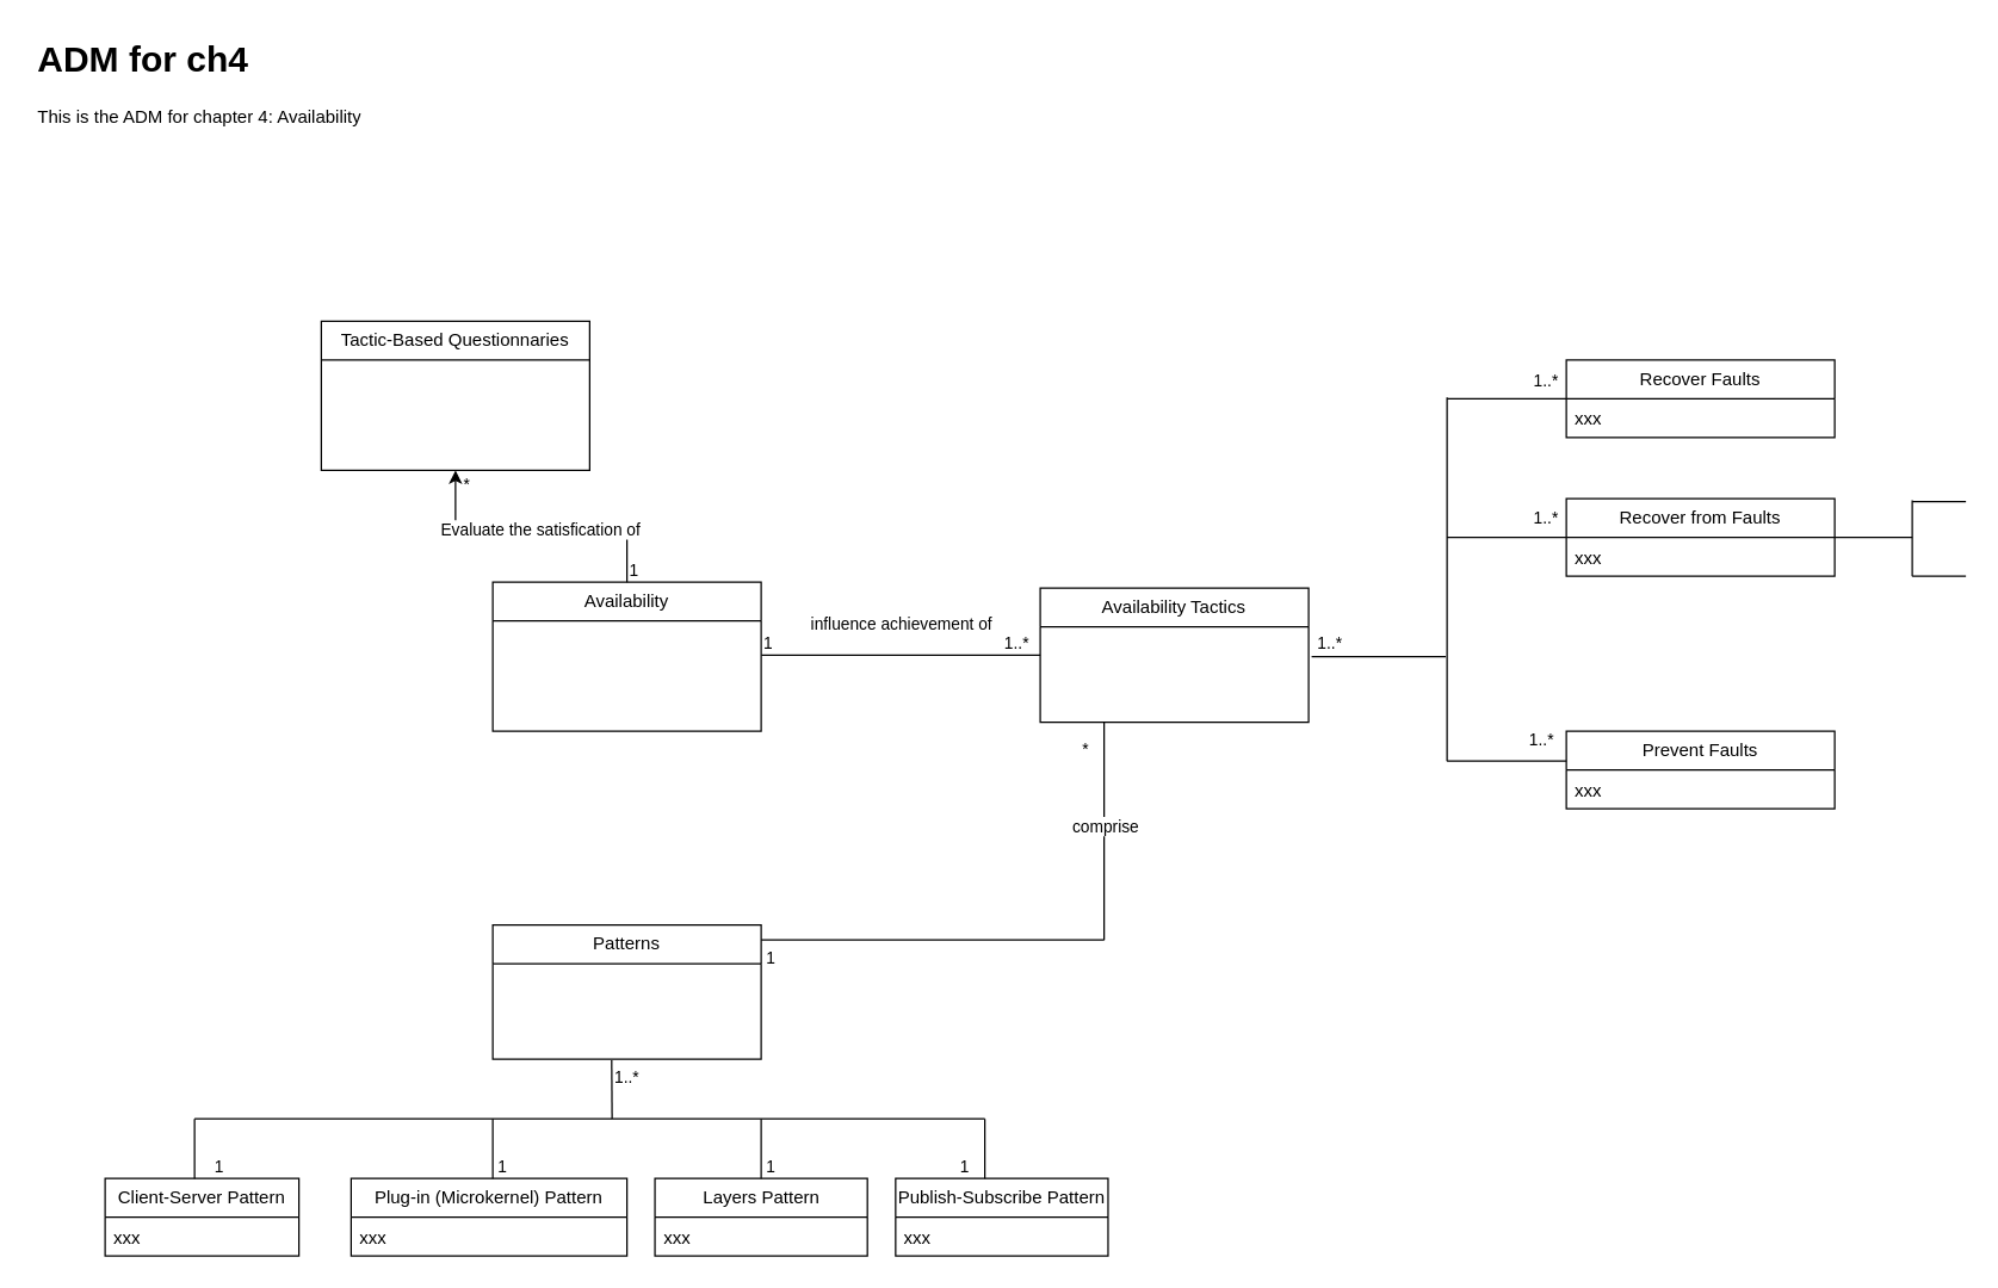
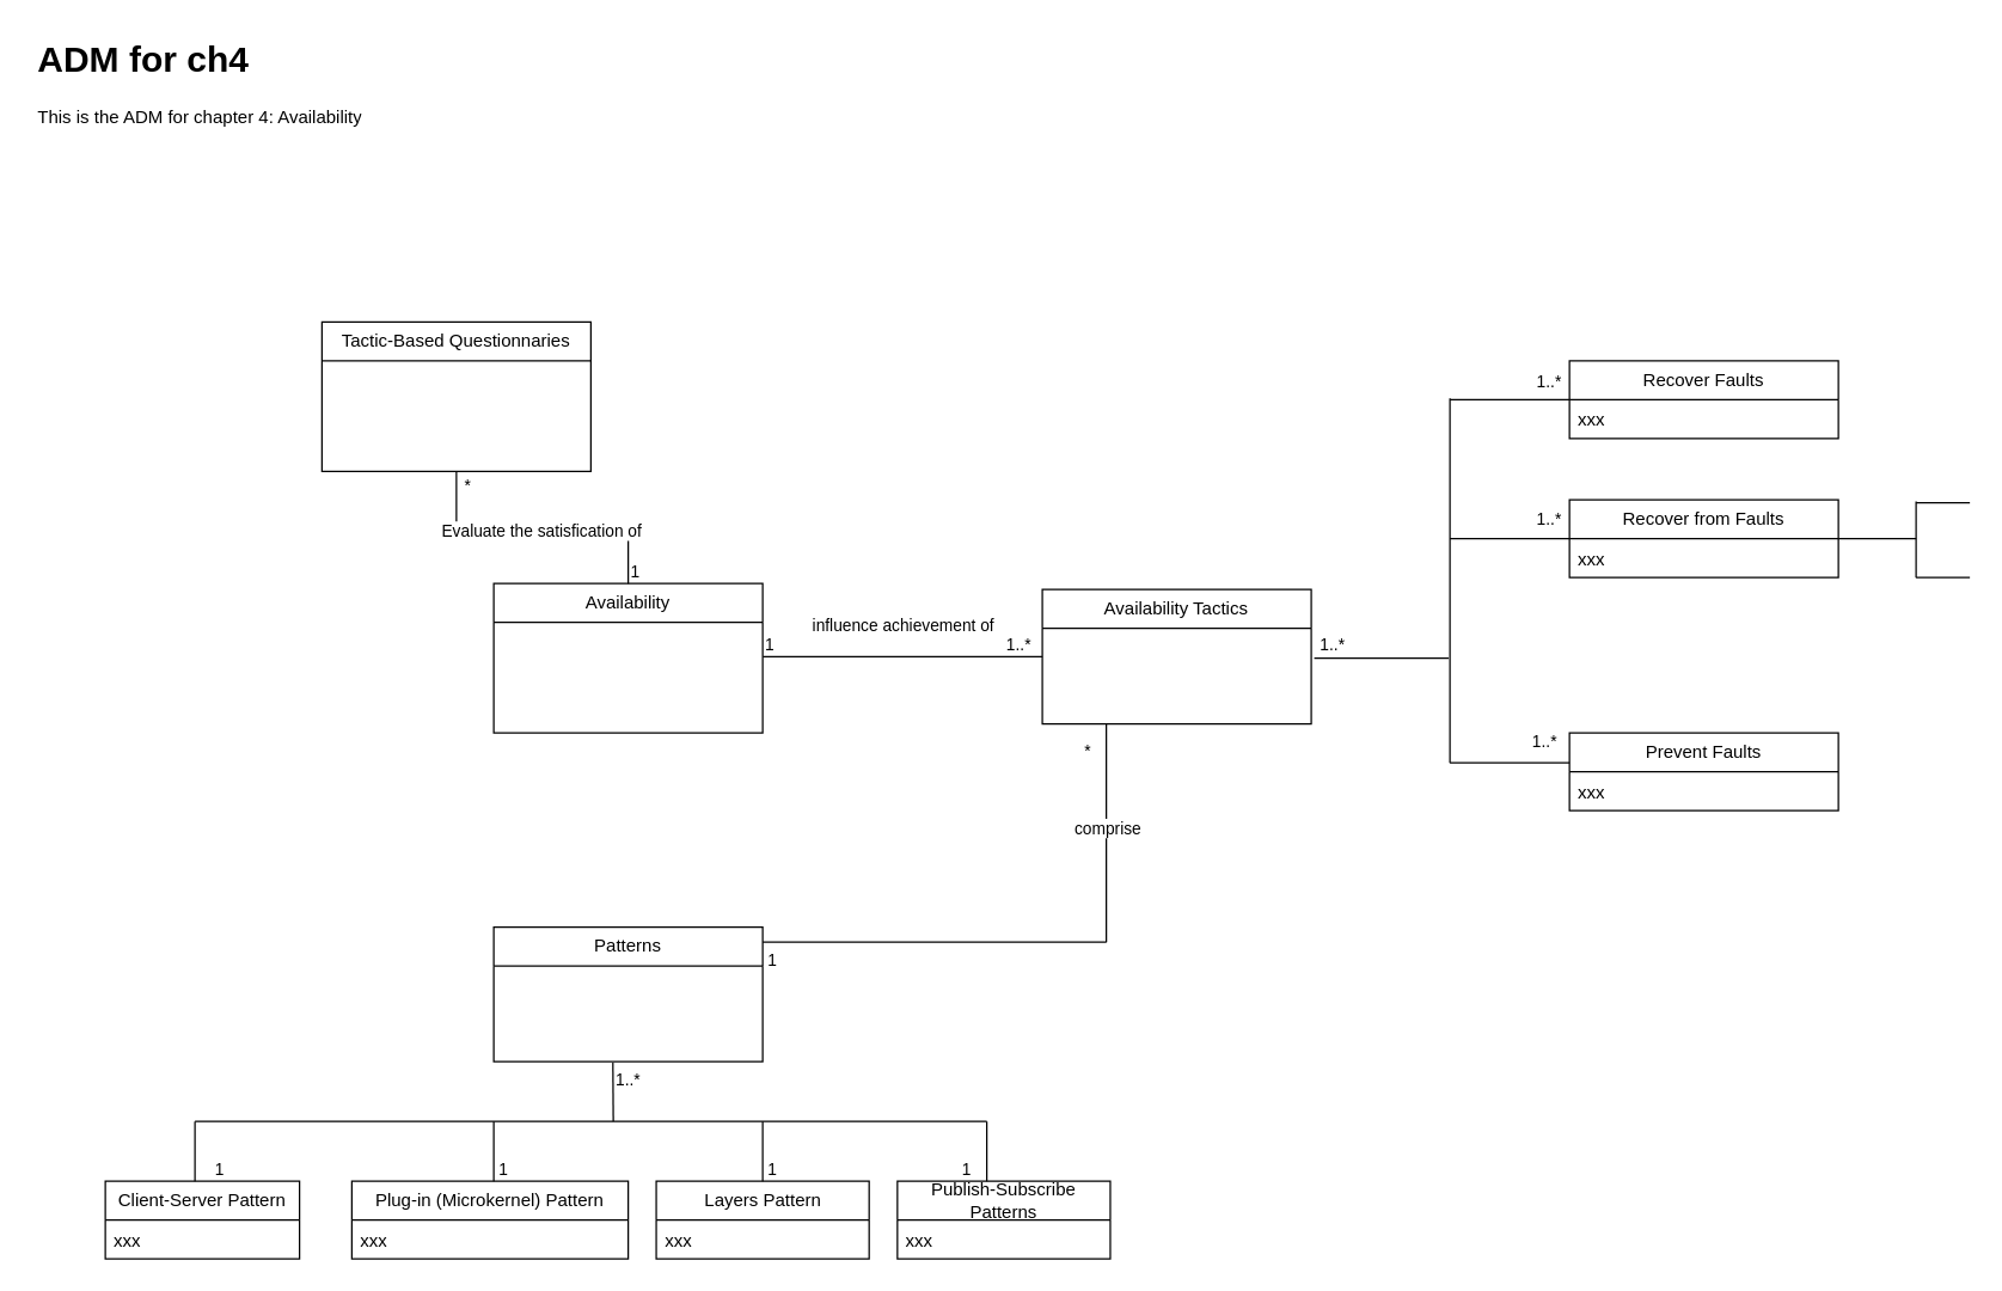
  <mxCell id="0" />
  <mxCell id="1" parent="0" />
  <mxCell id="2" value="&lt;h1&gt;ADM for ch4&lt;/h1&gt;&lt;p&gt;This is the ADM for chapter 4: Availability&lt;/p&gt;" style="text;html=1;strokeColor=none;fillColor=none;spacing=5;spacingTop=-20;whiteSpace=wrap;overflow=hidden;rounded=0;" parent="1" vertex="1"><mxGeometry x="20" y="20" width="247" height="120" as="geometry" /></mxCell>
  <mxCell id="3" value="Availability" style="swimlane;fontStyle=0;childLayout=stackLayout;horizontal=1;startSize=26;fillColor=none;horizontalStack=0;resizeParent=1;resizeParentMax=0;resizeLast=0;collapsible=1;marginBottom=0;whiteSpace=wrap;html=1;" parent="1" vertex="1"><mxGeometry x="330" y="390" width="180" height="100" as="geometry" /></mxCell>
  <mxCell id="4" value="Tactic-Based Questionnaries" style="swimlane;fontStyle=0;childLayout=stackLayout;horizontal=1;startSize=26;fillColor=none;horizontalStack=0;resizeParent=1;resizeParentMax=0;resizeLast=0;collapsible=1;marginBottom=0;whiteSpace=wrap;html=1;" parent="1" vertex="1"><mxGeometry x="215" y="215" width="180" height="100" as="geometry" /></mxCell>
  <mxCell id="5" value="Patterns" style="swimlane;fontStyle=0;childLayout=stackLayout;horizontal=1;startSize=26;fillColor=none;horizontalStack=0;resizeParent=1;resizeParentMax=0;resizeLast=0;collapsible=1;marginBottom=0;whiteSpace=wrap;html=1;" parent="1" vertex="1"><mxGeometry x="330" y="620" width="180" height="90" as="geometry" /></mxCell>
- <mxCell id="6" value="" style="endArrow=classic;html=1;edgeStyle=orthogonalEdgeStyle;rounded=0;exitX=0.5;exitY=0;exitDx=0;exitDy=0;" parent="1" source="3" target="4" edge="1"><mxGeometry relative="1" as="geometry"><mxPoint x="410.08" y="300" as="sourcePoint" /><mxPoint x="570.08" y="300" as="targetPoint" /></mxGeometry></mxCell>
+ <mxCell id="6" value="" style="endArrow=none;html=1;edgeStyle=orthogonalEdgeStyle;rounded=0;exitX=0.5;exitY=0;exitDx=0;exitDy=0;" parent="1" source="3" target="4" edge="1"><mxGeometry relative="1" as="geometry"><mxPoint x="410.08" y="300" as="sourcePoint" /><mxPoint x="570.08" y="300" as="targetPoint" /></mxGeometry></mxCell>
  <mxCell id="7" value="1" style="edgeLabel;resizable=0;html=1;align=left;verticalAlign=bottom;" parent="6" connectable="0" vertex="1"><mxGeometry x="-1" relative="1" as="geometry" /></mxCell>
  <mxCell id="8" value="*" style="edgeLabel;resizable=0;html=1;align=right;verticalAlign=bottom;" parent="6" connectable="0" vertex="1"><mxGeometry x="1" relative="1" as="geometry"><mxPoint x="10" y="18" as="offset" /></mxGeometry></mxCell>
  <mxCell id="9" value="Evaluate the satisfication of" style="edgeLabel;html=1;align=center;verticalAlign=middle;resizable=0;points=[];" parent="6" vertex="1" connectable="0"><mxGeometry x="0.012" y="2" relative="1" as="geometry"><mxPoint as="offset" /></mxGeometry></mxCell>
  <mxCell id="10" value="Availability Tactics" style="swimlane;fontStyle=0;childLayout=stackLayout;horizontal=1;startSize=26;fillColor=none;horizontalStack=0;resizeParent=1;resizeParentMax=0;resizeLast=0;collapsible=1;marginBottom=0;whiteSpace=wrap;html=1;" parent="1" vertex="1"><mxGeometry x="697.17" y="394" width="180" height="90" as="geometry" /></mxCell>
  <mxCell id="11" value="" style="endArrow=none;html=1;rounded=0;entryX=0;entryY=0.5;entryDx=0;entryDy=0;" parent="1" target="10" edge="1"><mxGeometry width="50" height="50" relative="1" as="geometry"><mxPoint x="510.17" y="439" as="sourcePoint" /><mxPoint x="639.17" y="439.156" as="targetPoint" /></mxGeometry></mxCell>
  <mxCell id="12" value="1" style="edgeLabel;resizable=0;html=1;align=left;verticalAlign=bottom;" parent="1" connectable="0" vertex="1"><mxGeometry x="510" y="439" as="geometry" /></mxCell>
  <mxCell id="13" value="1..*" style="edgeLabel;resizable=0;html=1;align=right;verticalAlign=bottom;" parent="1" connectable="0" vertex="1"><mxGeometry x="690.17" y="439" as="geometry" /></mxCell>
  <mxCell id="14" value="" style="endArrow=none;html=1;rounded=0;" parent="1" edge="1"><mxGeometry width="50" height="50" relative="1" as="geometry"><mxPoint x="879.17" y="440" as="sourcePoint" /><mxPoint x="969.17" y="440" as="targetPoint" /></mxGeometry></mxCell>
  <mxCell id="15" value="" style="endArrow=none;html=1;rounded=0;" parent="1" edge="1"><mxGeometry width="50" height="50" relative="1" as="geometry"><mxPoint x="970" y="510" as="sourcePoint" /><mxPoint x="970" y="266" as="targetPoint" /></mxGeometry></mxCell>
  <mxCell id="16" value="" style="endArrow=none;html=1;rounded=0;" parent="1" edge="1"><mxGeometry width="50" height="50" relative="1" as="geometry"><mxPoint x="970" y="360" as="sourcePoint" /><mxPoint x="1050" y="360" as="targetPoint" /></mxGeometry></mxCell>
  <mxCell id="17" value="Recover from Faults" style="swimlane;fontStyle=0;childLayout=stackLayout;horizontal=1;startSize=26;fillColor=none;horizontalStack=0;resizeParent=1;resizeParentMax=0;resizeLast=0;collapsible=1;marginBottom=0;whiteSpace=wrap;html=1;" parent="1" vertex="1"><mxGeometry x="1050" y="334" width="180" height="52" as="geometry" /></mxCell>
  <mxCell id="18" value="xxx" style="text;strokeColor=none;fillColor=none;align=left;verticalAlign=top;spacingLeft=4;spacingRight=4;overflow=hidden;rotatable=0;points=[[0,0.5],[1,0.5]];portConstraint=eastwest;whiteSpace=wrap;html=1;" parent="17" vertex="1"><mxGeometry y="26" width="180" height="26" as="geometry" /></mxCell>
  <mxCell id="19" value="" style="endArrow=none;html=1;rounded=0;" parent="1" edge="1"><mxGeometry width="50" height="50" relative="1" as="geometry"><mxPoint x="970" y="510" as="sourcePoint" /><mxPoint x="1050" y="510" as="targetPoint" /></mxGeometry></mxCell>
  <mxCell id="20" value="Prevent Faults" style="swimlane;fontStyle=0;childLayout=stackLayout;horizontal=1;startSize=26;fillColor=none;horizontalStack=0;resizeParent=1;resizeParentMax=0;resizeLast=0;collapsible=1;marginBottom=0;whiteSpace=wrap;html=1;" parent="1" vertex="1"><mxGeometry x="1050" y="490" width="180" height="52" as="geometry" /></mxCell>
  <mxCell id="21" value="xxx" style="text;strokeColor=none;fillColor=none;align=left;verticalAlign=top;spacingLeft=4;spacingRight=4;overflow=hidden;rotatable=0;points=[[0,0.5],[1,0.5]];portConstraint=eastwest;whiteSpace=wrap;html=1;" parent="20" vertex="1"><mxGeometry y="26" width="180" height="26" as="geometry" /></mxCell>
  <mxCell id="22" value="1..*" style="edgeLabel;resizable=0;html=1;align=right;verticalAlign=bottom;" parent="1" connectable="0" vertex="1"><mxGeometry x="900" y="439" as="geometry" /></mxCell>
  <mxCell id="23" value="" style="endArrow=none;html=1;rounded=0;entryX=0.779;entryY=0.997;entryDx=0;entryDy=0;entryPerimeter=0;" parent="1" edge="1"><mxGeometry width="50" height="50" relative="1" as="geometry"><mxPoint x="740" y="630" as="sourcePoint" /><mxPoint x="740" y="484" as="targetPoint" /></mxGeometry></mxCell>
  <mxCell id="24" value="comprise" style="edgeLabel;html=1;align=center;verticalAlign=middle;resizable=0;points=[];" parent="23" vertex="1" connectable="0"><mxGeometry x="-0.099" y="4" relative="1" as="geometry"><mxPoint x="4" y="-11" as="offset" /></mxGeometry></mxCell>
  <mxCell id="25" value="" style="endArrow=none;html=1;rounded=0;exitX=1;exitY=0.111;exitDx=0;exitDy=0;exitPerimeter=0;" parent="1" source="5" edge="1"><mxGeometry width="50" height="50" relative="1" as="geometry"><mxPoint x="575.17" y="640" as="sourcePoint" /><mxPoint x="740" y="630" as="targetPoint" /></mxGeometry></mxCell>
  <mxCell id="26" value="1" style="edgeLabel;resizable=0;html=1;align=right;verticalAlign=bottom;" parent="1" connectable="0" vertex="1"><mxGeometry x="520" y="649.995" as="geometry" /></mxCell>
  <mxCell id="27" value="*" style="edgeLabel;resizable=0;html=1;align=right;verticalAlign=bottom;" parent="1" connectable="0" vertex="1"><mxGeometry x="730" y="510" as="geometry" /></mxCell>
  <mxCell id="28" value="" style="endArrow=none;html=1;rounded=0;entryX=0.443;entryY=1.012;entryDx=0;entryDy=0;entryPerimeter=0;" parent="1" edge="1"><mxGeometry width="50" height="50" relative="1" as="geometry"><mxPoint x="410" y="750" as="sourcePoint" /><mxPoint x="409.74" y="710.768" as="targetPoint" /></mxGeometry></mxCell>
  <mxCell id="29" value="" style="endArrow=none;html=1;rounded=0;" parent="1" edge="1"><mxGeometry width="50" height="50" relative="1" as="geometry"><mxPoint x="130" y="750" as="sourcePoint" /><mxPoint x="660" y="750" as="targetPoint" /></mxGeometry></mxCell>
  <mxCell id="30" value="" style="endArrow=none;html=1;rounded=0;" parent="1" edge="1"><mxGeometry width="50" height="50" relative="1" as="geometry"><mxPoint x="130" y="790" as="sourcePoint" /><mxPoint x="130" y="750" as="targetPoint" /></mxGeometry></mxCell>
  <mxCell id="31" value="" style="endArrow=none;html=1;rounded=0;" parent="1" edge="1"><mxGeometry width="50" height="50" relative="1" as="geometry"><mxPoint x="660" y="790" as="sourcePoint" /><mxPoint x="660" y="750" as="targetPoint" /></mxGeometry></mxCell>
  <mxCell id="32" value="" style="endArrow=none;html=1;rounded=0;" parent="1" edge="1"><mxGeometry width="50" height="50" relative="1" as="geometry"><mxPoint x="330" y="790" as="sourcePoint" /><mxPoint x="330" y="750" as="targetPoint" /></mxGeometry></mxCell>
  <mxCell id="33" value="" style="endArrow=none;html=1;rounded=0;" parent="1" edge="1"><mxGeometry width="50" height="50" relative="1" as="geometry"><mxPoint x="510" y="790" as="sourcePoint" /><mxPoint x="510" y="750" as="targetPoint" /></mxGeometry></mxCell>
  <mxCell id="34" value="1..*" style="edgeLabel;resizable=0;html=1;align=left;verticalAlign=bottom;" parent="1" connectable="0" vertex="1"><mxGeometry x="410" y="730" as="geometry" /></mxCell>
  <mxCell id="35" value="Client-Server Pattern" style="swimlane;fontStyle=0;childLayout=stackLayout;horizontal=1;startSize=26;fillColor=none;horizontalStack=0;resizeParent=1;resizeParentMax=0;resizeLast=0;collapsible=1;marginBottom=0;whiteSpace=wrap;html=1;" parent="1" vertex="1"><mxGeometry x="70" y="790" width="130" height="52" as="geometry" /></mxCell>
  <mxCell id="36" value="xxx" style="text;strokeColor=none;fillColor=none;align=left;verticalAlign=top;spacingLeft=4;spacingRight=4;overflow=hidden;rotatable=0;points=[[0,0.5],[1,0.5]];portConstraint=eastwest;whiteSpace=wrap;html=1;" parent="35" vertex="1"><mxGeometry y="26" width="130" height="26" as="geometry" /></mxCell>
  <mxCell id="37" value="Plug-in (Microkernel) Pattern" style="swimlane;fontStyle=0;childLayout=stackLayout;horizontal=1;startSize=26;fillColor=none;horizontalStack=0;resizeParent=1;resizeParentMax=0;resizeLast=0;collapsible=1;marginBottom=0;whiteSpace=wrap;html=1;" parent="1" vertex="1"><mxGeometry x="235" y="790" width="185" height="52" as="geometry" /></mxCell>
  <mxCell id="38" value="xxx" style="text;strokeColor=none;fillColor=none;align=left;verticalAlign=top;spacingLeft=4;spacingRight=4;overflow=hidden;rotatable=0;points=[[0,0.5],[1,0.5]];portConstraint=eastwest;whiteSpace=wrap;html=1;" parent="37" vertex="1"><mxGeometry y="26" width="185" height="26" as="geometry" /></mxCell>
  <mxCell id="39" value="1" style="edgeLabel;resizable=0;html=1;align=right;verticalAlign=bottom;" parent="1" connectable="0" vertex="1"><mxGeometry x="150" y="789.995" as="geometry" /></mxCell>
  <mxCell id="40" value="1" style="edgeLabel;resizable=0;html=1;align=right;verticalAlign=bottom;" parent="1" connectable="0" vertex="1"><mxGeometry x="340" y="789.995" as="geometry" /></mxCell>
  <mxCell id="41" value="Layers Pattern" style="swimlane;fontStyle=0;childLayout=stackLayout;horizontal=1;startSize=26;fillColor=none;horizontalStack=0;resizeParent=1;resizeParentMax=0;resizeLast=0;collapsible=1;marginBottom=0;whiteSpace=wrap;html=1;" parent="1" vertex="1"><mxGeometry x="438.75" y="790" width="142.5" height="52" as="geometry" /></mxCell>
  <mxCell id="42" value="xxx" style="text;strokeColor=none;fillColor=none;align=left;verticalAlign=top;spacingLeft=4;spacingRight=4;overflow=hidden;rotatable=0;points=[[0,0.5],[1,0.5]];portConstraint=eastwest;whiteSpace=wrap;html=1;" parent="41" vertex="1"><mxGeometry y="26" width="142.5" height="26" as="geometry" /></mxCell>
- <mxCell id="43" value="Publish-Subscribe Pattern" style="swimlane;fontStyle=0;childLayout=stackLayout;horizontal=1;startSize=26;fillColor=none;horizontalStack=0;resizeParent=1;resizeParentMax=0;resizeLast=0;collapsible=1;marginBottom=0;whiteSpace=wrap;html=1;" parent="1" vertex="1"><mxGeometry x="600.17" y="790" width="142.5" height="52" as="geometry" /></mxCell>
+ <mxCell id="43" value="Publish-Subscribe Patterns" style="swimlane;fontStyle=0;childLayout=stackLayout;horizontal=1;startSize=26;fillColor=none;horizontalStack=0;resizeParent=1;resizeParentMax=0;resizeLast=0;collapsible=1;marginBottom=0;whiteSpace=wrap;html=1;" parent="1" vertex="1"><mxGeometry x="600.17" y="790" width="142.5" height="52" as="geometry" /></mxCell>
  <mxCell id="44" value="xxx" style="text;strokeColor=none;fillColor=none;align=left;verticalAlign=top;spacingLeft=4;spacingRight=4;overflow=hidden;rotatable=0;points=[[0,0.5],[1,0.5]];portConstraint=eastwest;whiteSpace=wrap;html=1;" parent="43" vertex="1"><mxGeometry y="26" width="142.5" height="26" as="geometry" /></mxCell>
  <mxCell id="45" value="1" style="edgeLabel;resizable=0;html=1;align=right;verticalAlign=bottom;" parent="1" connectable="0" vertex="1"><mxGeometry x="520" y="789.995" as="geometry" /></mxCell>
  <mxCell id="46" value="1" style="edgeLabel;resizable=0;html=1;align=right;verticalAlign=bottom;" parent="1" connectable="0" vertex="1"><mxGeometry x="650" y="789.995" as="geometry" /></mxCell>
  <mxCell id="47" value="1..*" style="edgeLabel;resizable=0;html=1;align=right;verticalAlign=bottom;" parent="1" connectable="0" vertex="1"><mxGeometry x="1045" y="355" as="geometry" /></mxCell>
  <mxCell id="48" value="1..*" style="edgeLabel;resizable=0;html=1;align=right;verticalAlign=bottom;" parent="1" connectable="0" vertex="1"><mxGeometry x="1042" y="504" as="geometry" /></mxCell>
  <mxCell id="49" value="influence achievement of" style="edgeLabel;html=1;align=center;verticalAlign=middle;resizable=0;points=[];" vertex="1" connectable="0" parent="1"><mxGeometry x="634.002" y="359.998" as="geometry"><mxPoint x="-31" y="58" as="offset" /></mxGeometry></mxCell>
  <mxCell id="50" value="" style="endArrow=none;html=1;rounded=0;" edge="1" parent="1"><mxGeometry width="50" height="50" relative="1" as="geometry"><mxPoint x="970" y="267" as="sourcePoint" /><mxPoint x="1050" y="267" as="targetPoint" /></mxGeometry></mxCell>
  <mxCell id="51" value="Recover Faults" style="swimlane;fontStyle=0;childLayout=stackLayout;horizontal=1;startSize=26;fillColor=none;horizontalStack=0;resizeParent=1;resizeParentMax=0;resizeLast=0;collapsible=1;marginBottom=0;whiteSpace=wrap;html=1;" vertex="1" parent="1"><mxGeometry x="1050" y="241" width="180" height="52" as="geometry" /></mxCell>
  <mxCell id="52" value="xxx" style="text;strokeColor=none;fillColor=none;align=left;verticalAlign=top;spacingLeft=4;spacingRight=4;overflow=hidden;rotatable=0;points=[[0,0.5],[1,0.5]];portConstraint=eastwest;whiteSpace=wrap;html=1;" vertex="1" parent="51"><mxGeometry y="26" width="180" height="26" as="geometry" /></mxCell>
  <mxCell id="53" value="1..*" style="edgeLabel;resizable=0;html=1;align=right;verticalAlign=bottom;" connectable="0" vertex="1" parent="1"><mxGeometry x="1045" y="263" as="geometry" /></mxCell>
  <mxCell id="54" value="" style="endArrow=none;html=1;rounded=0;exitX=1;exitY=0.5;exitDx=0;exitDy=0;" edge="1" parent="1" source="17"><mxGeometry width="50" height="50" relative="1" as="geometry"><mxPoint x="1241" y="364" as="sourcePoint" /><mxPoint x="1282" y="360" as="targetPoint" /></mxGeometry></mxCell>
  <mxCell id="55" value="" style="endArrow=none;html=1;rounded=0;" edge="1" parent="1"><mxGeometry width="50" height="50" relative="1" as="geometry"><mxPoint x="1282" y="386" as="sourcePoint" /><mxPoint x="1282" y="335" as="targetPoint" /></mxGeometry></mxCell>
  <mxCell id="56" value="" style="endArrow=none;html=1;rounded=0;" edge="1" parent="1"><mxGeometry width="50" height="50" relative="1" as="geometry"><mxPoint x="1282" y="386" as="sourcePoint" /><mxPoint x="1318" y="386" as="targetPoint" /></mxGeometry></mxCell>
  <mxCell id="57" value="" style="endArrow=none;html=1;rounded=0;" edge="1" parent="1"><mxGeometry width="50" height="50" relative="1" as="geometry"><mxPoint x="1282" y="336" as="sourcePoint" /><mxPoint x="1318" y="336" as="targetPoint" /></mxGeometry></mxCell>
